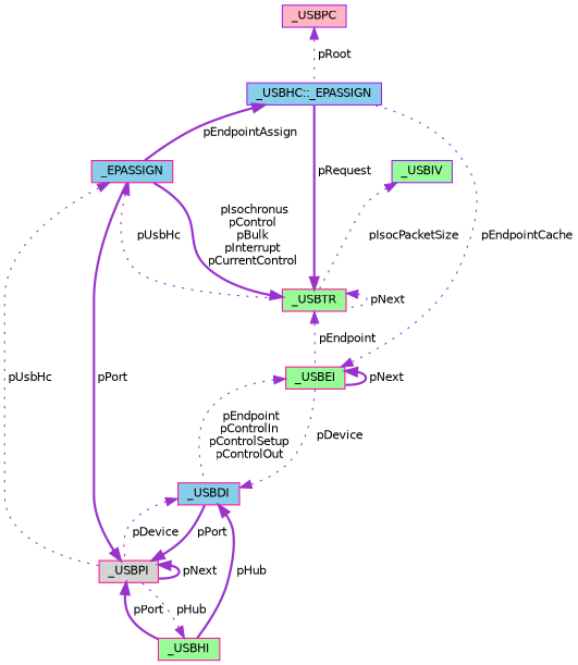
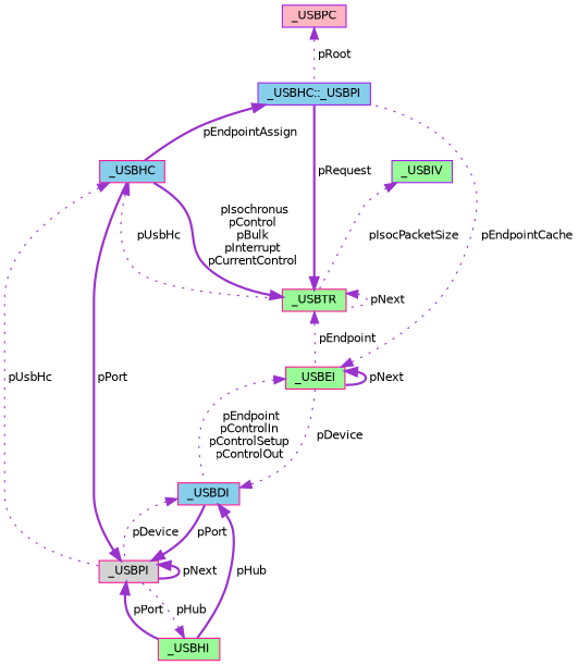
  digraph {
    node [color=deeppink fillcolor=palegreen fontname=Helvetica fontsize=10 shape=record style=filled]
    edge [color=darkorchid3 dir=back fontname=Helvetica fontsize=10 labelfontname=Helvetica labelfontsize=10 style=dotted]
-   n1 [color=purple fillcolor=skyblue fontcolor=black height=0.2 label="_USBHC::_EPASSIGN" width=0.4]
-   n2 [fillcolor=skyblue height=0.2 label=_EPASSIGN width=0.4]
+   n1 [color=purple fillcolor=skyblue fontcolor=black height=0.2 label="_USBHC::_USBPI" width=0.4]
+   n2 [fillcolor=skyblue height=0.2 label=_USBHC width=0.4]
    n3 [height=0.2 label=_USBTR width=0.4]
    n4 [fillcolor=lightgrey height=0.2 label=_USBPI width=0.4]
    n5 [height=0.2 label=_USBEI width=0.4]
    n6 [height=0.2 label=_USBHI width=0.4]
    n7 [fillcolor=skyblue height=0.2 label=_USBDI width=0.4]
    n8 [color=purple fillcolor=lightpink height=0.2 label=_USBPC width=0.4]
    n9 [color=purple height=0.2 label=_USBIV width=0.4]
    n1 -> n2 [label=" pEndpointAssign" style=bold]
    n2 -> n3 [label=" pUsbHc"]
    n2 -> n4 [label=" pUsbHc"]
    n3 -> n1 [label=" pRequest" style=bold]
    n3 -> n2 [label=" pIsochronus\npControl\npBulk\npInterrupt\npCurrentControl" style=bold]
    n3 -> n3 [label=" pNext"]
    n3 -> n5 [label=" pEndpoint"]
    n4 -> n2 [label=" pPort" style=bold]
    n4 -> n4 [label=" pNext" style=bold]
    n4 -> n6 [label=" pPort" style=bold]
    n4 -> n7 [label=" pPort" style=bold]
    n5 -> n1 [label=" pEndpointCache"]
    n5 -> n5 [label=" pNext" style=bold]
    n5 -> n7 [label=" pEndpoint\npControlIn\npControlSetup\npControlOut"]
    n6 -> n4 [label=" pHub"]
    n7 -> n4 [label=" pDevice"]
    n7 -> n5 [label=" pDevice"]
    n7 -> n6 [label=" pHub" style=bold]
    n8 -> n1 [label=" pRoot"]
    n9 -> n3 [label=" pIsocPacketSize"]
  }
